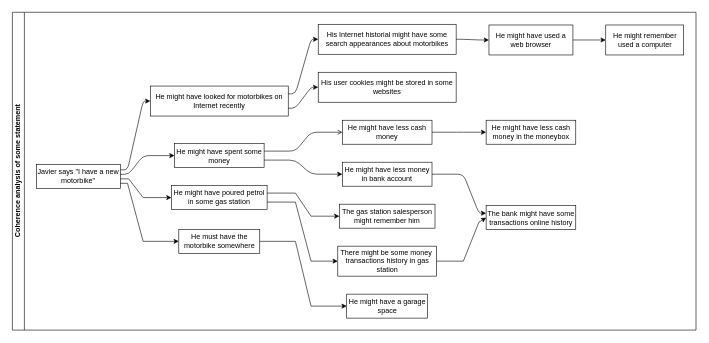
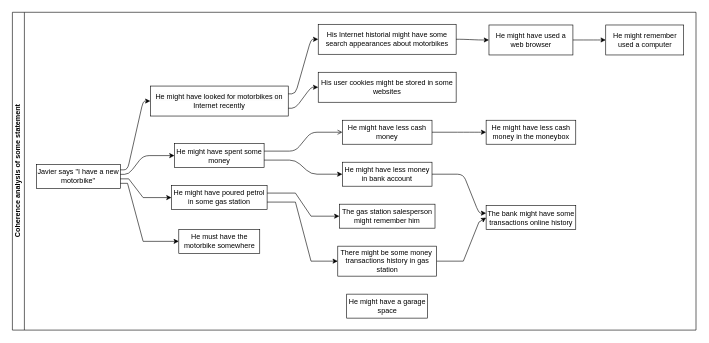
  <mxCell id="0" />
  <mxCell id="1" parent="0" />
  <mxCell id="2" value="Coherence analysis of some statement" style="swimlane;html=1;startSize=20;horizontal=0;childLayout=flowLayout;flowOrientation=west;resizable=0;interRankCellSpacing=50;containerType=tree;fontSize=12;" vertex="1" parent="1"><mxGeometry x="20" y="20" width="1140" height="530" as="geometry" /></mxCell>
  <mxCell id="3" value="Javier says &quot;I have a new motorbike&quot;" style="whiteSpace=wrap;html=1;" vertex="1" parent="2"><mxGeometry x="40" y="254" width="140" height="40" as="geometry" /></mxCell>
  <mxCell id="4" value="&lt;br&gt;&lt;span style=&quot;color: rgb(0, 0, 0); font-family: Helvetica; font-size: 12px; font-style: normal; font-variant-ligatures: normal; font-variant-caps: normal; font-weight: 400; letter-spacing: normal; orphans: 2; text-align: center; text-indent: 0px; text-transform: none; widows: 2; word-spacing: 0px; -webkit-text-stroke-width: 0px; white-space: normal; background-color: rgb(251, 251, 251); text-decoration-thickness: initial; text-decoration-style: initial; text-decoration-color: initial; display: inline !important; float: none;&quot;&gt;He might have looked for motorbikes on Internet recently&lt;/span&gt;&lt;div&gt;&lt;br/&gt;&lt;/div&gt;" style="whiteSpace=wrap;html=1;" vertex="1" parent="2"><mxGeometry x="230" y="123.0" width="230" height="50" as="geometry" /></mxCell>
  <mxCell id="5" value="" style="html=1;rounded=1;curved=0;sourcePerimeterSpacing=0;targetPerimeterSpacing=0;startSize=6;endSize=6;noEdgeStyle=1;orthogonal=1;" edge="1" parent="2" source="3" target="4"><mxGeometry relative="1" as="geometry"><Array as="points"><mxPoint x="192" y="262.75" /><mxPoint x="218" y="148" /></Array></mxGeometry></mxCell>
  <mxCell id="6" value="He might have spent some money" style="whiteSpace=wrap;html=1;" vertex="1" parent="2"><mxGeometry x="270.25" y="219.0" width="149.5" height="40" as="geometry" /></mxCell>
  <mxCell id="7" value="" style="html=1;rounded=1;curved=0;sourcePerimeterSpacing=0;targetPerimeterSpacing=0;startSize=6;endSize=6;noEdgeStyle=1;orthogonal=1;" edge="1" parent="2" source="3" target="6"><mxGeometry relative="1" as="geometry"><Array as="points"><mxPoint x="194" y="270.25" /><mxPoint x="218" y="239.0" /></Array></mxGeometry></mxCell>
  <mxCell id="8" value="" style="edgeStyle=orthogonalEdgeStyle;rounded=0;orthogonalLoop=1;jettySize=auto;html=1;noEdgeStyle=1;orthogonal=1;" edge="1" source="3" target="9" parent="2"><mxGeometry relative="1" as="geometry"><Array as="points"><mxPoint x="194" y="277.75" /><mxPoint x="218" y="309" /></Array></mxGeometry></mxCell>
  <mxCell id="9" value="He might have poured petrol in some gas station" style="whiteSpace=wrap;html=1;" vertex="1" parent="2"><mxGeometry x="265.25" y="289" width="159.5" height="40" as="geometry" /></mxCell>
  <mxCell id="10" value="" style="edgeStyle=orthogonalEdgeStyle;rounded=0;orthogonalLoop=1;jettySize=auto;html=1;noEdgeStyle=1;orthogonal=1;" edge="1" source="3" target="11" parent="2"><mxGeometry relative="1" as="geometry"><Array as="points"><mxPoint x="192" y="285.25" /><mxPoint x="218" y="382" /></Array></mxGeometry></mxCell>
  <mxCell id="11" value="He must have the motorbike somewhere" style="whiteSpace=wrap;html=1;" vertex="1" parent="2"><mxGeometry x="277.5" y="362" width="135" height="40" as="geometry" /></mxCell>
  <mxCell id="12" value="" style="html=1;rounded=1;curved=0;sourcePerimeterSpacing=0;targetPerimeterSpacing=0;startSize=6;endSize=6;noEdgeStyle=1;orthogonal=1;" edge="1" target="13" source="4" parent="2"><mxGeometry relative="1" as="geometry"><mxPoint x="1760" y="1266.0" as="sourcePoint" /><Array as="points"><mxPoint x="472" y="136" /><mxPoint x="498" y="45" /></Array></mxGeometry></mxCell>
  <mxCell id="13" value="His Internet historial might have some search appearances about motorbikes" style="whiteSpace=wrap;html=1;" vertex="1" parent="2"><mxGeometry x="510" y="20" width="230" height="50" as="geometry" /></mxCell>
  <mxCell id="14" value="" style="html=1;rounded=1;curved=0;sourcePerimeterSpacing=0;targetPerimeterSpacing=0;startSize=6;endSize=6;noEdgeStyle=1;orthogonal=1;" edge="1" target="15" source="4" parent="2"><mxGeometry relative="1" as="geometry"><mxPoint x="1680" y="1234.0" as="sourcePoint" /><Array as="points"><mxPoint x="472" y="160" /><mxPoint x="498" y="125" /></Array></mxGeometry></mxCell>
  <mxCell id="15" value="His user cookies might be stored in some websites" style="whiteSpace=wrap;html=1;" vertex="1" parent="2"><mxGeometry x="510" y="100" width="230" height="50" as="geometry" /></mxCell>
  <mxCell id="16" value="" style="html=1;rounded=1;curved=0;sourcePerimeterSpacing=0;targetPerimeterSpacing=0;startSize=6;endSize=6;noEdgeStyle=1;orthogonal=1;endArrow=open;" edge="1" target="17" source="6" parent="2"><mxGeometry relative="1" as="geometry"><mxPoint x="1520" y="1177.0" as="sourcePoint" /><Array as="points"><mxPoint x="472" y="231.5" /><mxPoint x="498" y="200" /></Array></mxGeometry></mxCell>
  <mxCell id="17" value="He might have less cash money" style="whiteSpace=wrap;html=1;" vertex="1" parent="2"><mxGeometry x="550.25" y="180" width="149.5" height="40" as="geometry" /></mxCell>
  <mxCell id="18" value="" style="edgeStyle=orthogonalEdgeStyle;rounded=0;orthogonalLoop=1;jettySize=auto;html=1;noEdgeStyle=1;orthogonal=1;" edge="1" target="19" source="9" parent="2"><mxGeometry relative="1" as="geometry"><mxPoint x="1440" y="1183" as="sourcePoint" /><Array as="points"><mxPoint x="472" y="301.5" /><mxPoint x="498" y="340" /></Array></mxGeometry></mxCell>
  <mxCell id="19" value="The gas station salesperson might remember him" style="whiteSpace=wrap;html=1;" vertex="1" parent="2"><mxGeometry x="545.25" y="320" width="159.5" height="40" as="geometry" /></mxCell>
  <mxCell id="20" value="" style="edgeStyle=orthogonalEdgeStyle;rounded=0;orthogonalLoop=1;jettySize=auto;html=1;noEdgeStyle=1;orthogonal=1;" edge="1" target="22" source="9" parent="2"><mxGeometry relative="1" as="geometry"><mxPoint x="1360" y="1148" as="sourcePoint" /><Array as="points"><mxPoint x="472" y="316.5" /><mxPoint x="498" y="415" /></Array></mxGeometry></mxCell>
  <mxCell id="21" style="edgeStyle=orthogonalEdgeStyle;rounded=0;orthogonalLoop=1;jettySize=auto;html=1;entryX=0;entryY=0.5;entryDx=0;entryDy=0;noEdgeStyle=1;orthogonal=1;" edge="1" parent="2" source="22" target="34"><mxGeometry relative="1" as="geometry"><Array as="points"><mxPoint x="752" y="415" /><mxPoint x="778" y="350" /></Array></mxGeometry></mxCell>
  <mxCell id="22" value="There might be some money&amp;nbsp; transactions history in gas station" style="whiteSpace=wrap;html=1;" vertex="1" parent="2"><mxGeometry x="542.625" y="390" width="164.75" height="50" as="geometry" /></mxCell>
- <mxCell id="23" value="" style="edgeStyle=orthogonalEdgeStyle;rounded=0;orthogonalLoop=1;jettySize=auto;html=1;noEdgeStyle=1;orthogonal=1;" edge="1" target="24" source="11" parent="2"><mxGeometry relative="1" as="geometry"><mxPoint x="1160" y="1099" as="sourcePoint" /><Array as="points"><mxPoint x="472" y="382" /><mxPoint x="498" y="490" /></Array></mxGeometry></mxCell>
  <mxCell id="24" value="He might have a garage space" style="whiteSpace=wrap;html=1;" vertex="1" parent="2"><mxGeometry x="557.5" y="470" width="135" height="40" as="geometry" /></mxCell>
  <mxCell id="25" value="" style="html=1;rounded=1;curved=0;sourcePerimeterSpacing=0;targetPerimeterSpacing=0;startSize=6;endSize=6;noEdgeStyle=1;orthogonal=1;" edge="1" target="26" source="13" parent="2"><mxGeometry relative="1" as="geometry"><mxPoint x="1360" y="953" as="sourcePoint" /><Array as="points"><mxPoint x="752" y="45" /><mxPoint x="778" y="46.172" /></Array></mxGeometry></mxCell>
  <mxCell id="26" value="He might have used a web browser" style="whiteSpace=wrap;html=1;" vertex="1" parent="2"><mxGeometry x="794.75" y="21.172" width="140" height="50" as="geometry" /></mxCell>
  <mxCell id="27" value="" style="html=1;rounded=1;curved=0;sourcePerimeterSpacing=0;targetPerimeterSpacing=0;startSize=6;endSize=6;noEdgeStyle=1;orthogonal=1;" edge="1" target="28" source="26" parent="2"><mxGeometry relative="1" as="geometry"><mxPoint x="1560" y="845" as="sourcePoint" /><Array as="points"><mxPoint x="951.5" y="46.172" /><mxPoint x="977.5" y="46.172" /></Array></mxGeometry></mxCell>
  <mxCell id="28" value="He might remember used a computer" style="whiteSpace=wrap;html=1;" vertex="1" parent="2"><mxGeometry x="989.5" y="21.172" width="130" height="50" as="geometry" /></mxCell>
  <mxCell id="29" value="" style="html=1;rounded=1;curved=0;sourcePerimeterSpacing=0;targetPerimeterSpacing=0;startSize=6;endSize=6;noEdgeStyle=1;orthogonal=1;" edge="1" target="30" source="6" parent="2"><mxGeometry relative="1" as="geometry"><mxPoint x="680" y="875" as="sourcePoint" /><Array as="points"><mxPoint x="472" y="246.5" /><mxPoint x="498" y="270" /></Array></mxGeometry></mxCell>
  <mxCell id="30" value="He might have less money in bank account" style="whiteSpace=wrap;html=1;" vertex="1" parent="2"><mxGeometry x="550.25" y="250" width="149.5" height="40" as="geometry" /></mxCell>
  <mxCell id="31" value="" style="html=1;rounded=1;curved=0;sourcePerimeterSpacing=0;targetPerimeterSpacing=0;startSize=6;endSize=6;noEdgeStyle=1;orthogonal=1;" edge="1" target="32" source="17" parent="2"><mxGeometry relative="1" as="geometry"><mxPoint x="840" y="832" as="sourcePoint" /><Array as="points"><mxPoint x="752" y="200" /><mxPoint x="778" y="200" /></Array></mxGeometry></mxCell>
  <mxCell id="32" value="He might have less cash money in the moneybox" style="whiteSpace=wrap;html=1;" vertex="1" parent="2"><mxGeometry x="790" y="180" width="149.5" height="40" as="geometry" /></mxCell>
  <mxCell id="33" value="" style="html=1;rounded=1;curved=0;sourcePerimeterSpacing=0;targetPerimeterSpacing=0;startSize=6;endSize=6;noEdgeStyle=1;orthogonal=1;" edge="1" target="34" source="30" parent="2"><mxGeometry relative="1" as="geometry"><mxPoint x="720" y="787" as="sourcePoint" /><Array as="points"><mxPoint x="752" y="270" /><mxPoint x="778" y="335" /></Array></mxGeometry></mxCell>
  <mxCell id="34" value="The bank might have some transactions online history" style="whiteSpace=wrap;html=1;" vertex="1" parent="2"><mxGeometry x="790" y="322.5" width="149.5" height="40" as="geometry" /></mxCell>
